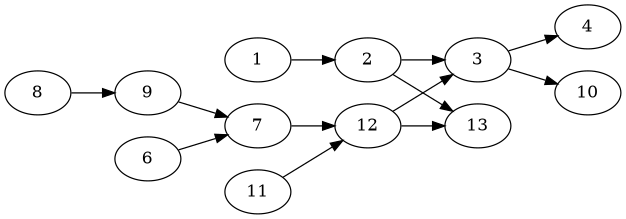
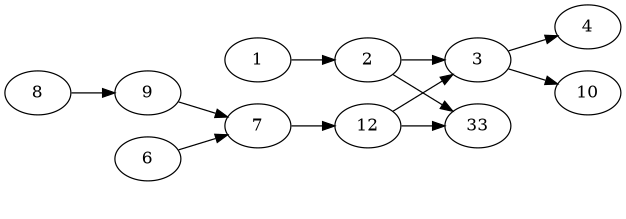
  digraph {
    rankdir=LR
    1
    2
    3
-   13
+   13 [label=33]
    4
    10
    8
    9
-   11
    12
    6
    7
    1 -> 2
    2 -> 3
    2 -> 13
    3 -> 4
    3 -> 10
    8 -> 9
    9 -> 7
-   11 -> 12
    12 -> 3
    12 -> 13
    6 -> 7
    7 -> 12
  }
